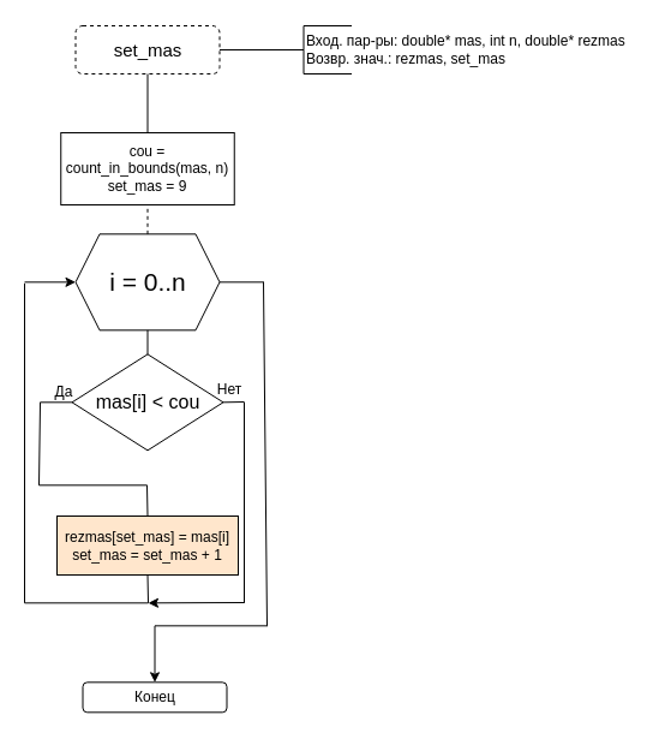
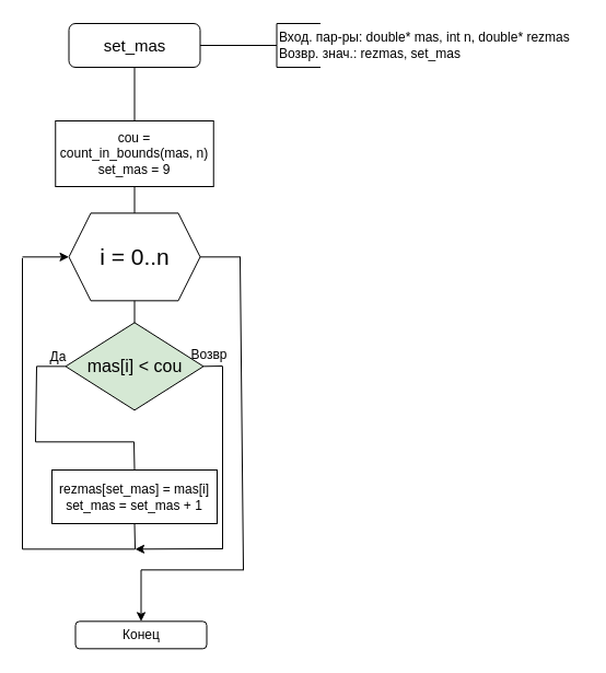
  <mxCell id="0" />
  <mxCell id="1" parent="0" />
- <mxCell id="2" value="&lt;font style=&quot;font-size: 15px;&quot;&gt;set_mas&lt;/font&gt;" style="rounded=1;whiteSpace=wrap;html=1;fontSize=14;glass=0;strokeWidth=1;shadow=0;dashed=1;" vertex="1" parent="1"><mxGeometry x="62.5" y="20.997" width="120" height="40" as="geometry" /></mxCell>
+ <mxCell id="2" value="&lt;font style=&quot;font-size: 15px;&quot;&gt;set_mas&lt;/font&gt;" style="rounded=1;whiteSpace=wrap;html=1;fontSize=14;glass=0;strokeWidth=1;shadow=0;" vertex="1" parent="1"><mxGeometry x="62.5" y="20.997" width="120" height="40" as="geometry" /></mxCell>
  <mxCell id="3" value="Конец" style="rounded=1;whiteSpace=wrap;html=1;fontSize=12;glass=0;strokeWidth=1;shadow=0;" vertex="1" parent="1"><mxGeometry x="68.5" y="567.327" width="120" height="25" as="geometry" /></mxCell>
  <mxCell id="4" value="Вход. пар-ры: double* mas, int n, double* rezmas&lt;br&gt;Возвр. знач.: rezmas, set_mas" style="text;html=1;strokeColor=none;fillColor=none;align=left;verticalAlign=middle;whiteSpace=wrap;rounded=0;" vertex="1" parent="1"><mxGeometry x="252.5" y="26" width="279.5" height="30" as="geometry" /></mxCell>
  <mxCell id="5" value="" style="endArrow=none;html=1;rounded=0;entryX=1;entryY=0.5;entryDx=0;entryDy=0;exitX=0;exitY=0.5;exitDx=0;exitDy=0;" edge="1" parent="1" source="4" target="2"><mxGeometry width="50" height="50" relative="1" as="geometry"><mxPoint x="162.5" y="110.997" as="sourcePoint" /><mxPoint x="212.5" y="60.997" as="targetPoint" /></mxGeometry></mxCell>
  <mxCell id="6" value="" style="endArrow=none;html=1;rounded=0;" edge="1" parent="1"><mxGeometry width="50" height="50" relative="1" as="geometry"><mxPoint x="252.5" y="20.997" as="sourcePoint" /><mxPoint x="252.5" y="40.997" as="targetPoint" /></mxGeometry></mxCell>
  <mxCell id="7" value="" style="endArrow=none;html=1;rounded=0;" edge="1" parent="1"><mxGeometry width="50" height="50" relative="1" as="geometry"><mxPoint x="252.5" y="60.997" as="sourcePoint" /><mxPoint x="252.5" y="40.997" as="targetPoint" /></mxGeometry></mxCell>
  <mxCell id="8" value="" style="endArrow=none;html=1;rounded=0;" edge="1" parent="1"><mxGeometry width="50" height="50" relative="1" as="geometry"><mxPoint x="252.5" y="60.997" as="sourcePoint" /><mxPoint x="292.5" y="60.997" as="targetPoint" /></mxGeometry></mxCell>
  <mxCell id="9" value="" style="endArrow=none;html=1;rounded=0;" edge="1" parent="1"><mxGeometry width="50" height="50" relative="1" as="geometry"><mxPoint x="252.5" y="20.997" as="sourcePoint" /><mxPoint x="292.5" y="20.997" as="targetPoint" /></mxGeometry></mxCell>
  <mxCell id="10" value="" style="endArrow=none;html=1;rounded=0;exitX=0.5;exitY=1;exitDx=0;exitDy=0;entryX=0.5;entryY=0;entryDx=0;entryDy=0;" edge="1" parent="1" source="2"><mxGeometry width="50" height="50" relative="1" as="geometry"><mxPoint x="290.5" y="335.997" as="sourcePoint" /><mxPoint x="122.5" y="110.997" as="targetPoint" /></mxGeometry></mxCell>
  <mxCell id="11" value="&lt;font style=&quot;font-size: 12px;&quot;&gt;cou = count_in_bounds(mas, n)&lt;br&gt;set_mas&amp;nbsp;= 9&lt;br&gt;&lt;/font&gt;" style="rounded=0;whiteSpace=wrap;html=1;" vertex="1" parent="1"><mxGeometry x="50.25" y="110" width="144.5" height="60" as="geometry" /></mxCell>
  <mxCell id="12" value="&lt;font style=&quot;font-size: 21px;&quot;&gt;i = 0..n&lt;/font&gt;" style="shape=hexagon;perimeter=hexagonPerimeter2;whiteSpace=wrap;html=1;fixedSize=1;" vertex="1" parent="1"><mxGeometry x="62.5" y="194.33" width="120" height="80" as="geometry" /></mxCell>
- <mxCell id="13" value="" style="endArrow=none;html=1;rounded=0;exitX=0.5;exitY=0;exitDx=0;exitDy=0;entryX=0.5;entryY=1;entryDx=0;entryDy=0;dashed=1;" edge="1" parent="1" source="12" target="11"><mxGeometry width="50" height="50" relative="1" as="geometry"><mxPoint x="318" y="193.33" as="sourcePoint" /><mxPoint x="368" y="143.33" as="targetPoint" /></mxGeometry></mxCell>
+ <mxCell id="13" value="" style="endArrow=none;html=1;rounded=0;exitX=0.5;exitY=0;exitDx=0;exitDy=0;entryX=0.5;entryY=1;entryDx=0;entryDy=0;" edge="1" parent="1" source="12" target="11"><mxGeometry width="50" height="50" relative="1" as="geometry"><mxPoint x="318" y="193.33" as="sourcePoint" /><mxPoint x="368" y="143.33" as="targetPoint" /></mxGeometry></mxCell>
  <mxCell id="14" value="" style="endArrow=none;html=1;rounded=0;exitX=0.5;exitY=1;exitDx=0;exitDy=0;entryX=0.5;entryY=0;entryDx=0;entryDy=0;" edge="1" parent="1" source="12"><mxGeometry width="50" height="50" relative="1" as="geometry"><mxPoint x="318" y="355.33" as="sourcePoint" /><mxPoint x="122.5" y="298.33" as="targetPoint" /></mxGeometry></mxCell>
  <mxCell id="15" value="" style="endArrow=none;html=1;rounded=0;" edge="1" parent="1"><mxGeometry width="50" height="50" relative="1" as="geometry"><mxPoint x="20" y="501.33" as="sourcePoint" /><mxPoint x="20" y="235.33" as="targetPoint" /></mxGeometry></mxCell>
  <mxCell id="16" value="" style="endArrow=classic;html=1;rounded=0;entryX=0;entryY=0.5;entryDx=0;entryDy=0;" edge="1" parent="1" target="12"><mxGeometry width="50" height="50" relative="1" as="geometry"><mxPoint x="20" y="234.33" as="sourcePoint" /><mxPoint x="75" y="225.33" as="targetPoint" /></mxGeometry></mxCell>
  <mxCell id="17" value="" style="endArrow=none;html=1;rounded=0;exitX=1;exitY=0.5;exitDx=0;exitDy=0;" edge="1" parent="1" source="12"><mxGeometry width="50" height="50" relative="1" as="geometry"><mxPoint x="170" y="323.33" as="sourcePoint" /><mxPoint x="219" y="234.33" as="targetPoint" /></mxGeometry></mxCell>
  <mxCell id="18" value="" style="endArrow=classic;html=1;rounded=0;entryX=0.5;entryY=0;entryDx=0;entryDy=0;" edge="1" parent="1" target="3"><mxGeometry width="50" height="50" relative="1" as="geometry"><mxPoint x="128.5" y="520.33" as="sourcePoint" /><mxPoint x="206.5" y="410.33" as="targetPoint" /></mxGeometry></mxCell>
  <mxCell id="19" value="" style="endArrow=none;html=1;rounded=0;" edge="1" parent="1"><mxGeometry width="50" height="50" relative="1" as="geometry"><mxPoint x="128.5" y="520.33" as="sourcePoint" /><mxPoint x="222.5" y="520.33" as="targetPoint" /></mxGeometry></mxCell>
  <mxCell id="20" value="" style="endArrow=none;html=1;rounded=0;" edge="1" parent="1"><mxGeometry width="50" height="50" relative="1" as="geometry"><mxPoint x="222" y="520.33" as="sourcePoint" /><mxPoint x="219" y="234" as="targetPoint" /></mxGeometry></mxCell>
- <mxCell id="21" value="&lt;font style=&quot;font-size: 16px;&quot;&gt;mas[i] &amp;lt; cou&lt;/font&gt;" style="rhombus;whiteSpace=wrap;html=1;" vertex="1" parent="1"><mxGeometry x="59.5" y="294.33" width="126" height="80" as="geometry" /></mxCell>
- <mxCell id="22" value="&lt;div&gt;rezmas[set_mas] = mas[i]&lt;/div&gt;&lt;div&gt;set_mas = set_mas + 1&lt;/div&gt;" style="rounded=0;whiteSpace=wrap;html=1;fillColor=#ffe6cc;" vertex="1" parent="1"><mxGeometry x="47" y="429" width="151" height="49" as="geometry" /></mxCell>
+ <mxCell id="21" value="&lt;font style=&quot;font-size: 16px;&quot;&gt;mas[i] &amp;lt; cou&lt;/font&gt;" style="rhombus;whiteSpace=wrap;html=1;fillColor=#d5e8d4;" vertex="1" parent="1"><mxGeometry x="59.5" y="294.33" width="126" height="80" as="geometry" /></mxCell>
+ <mxCell id="22" value="&lt;div&gt;rezmas[set_mas] = mas[i]&lt;/div&gt;&lt;div&gt;set_mas = set_mas + 1&lt;/div&gt;" style="rounded=0;whiteSpace=wrap;html=1;" vertex="1" parent="1"><mxGeometry x="47" y="429" width="151" height="49" as="geometry" /></mxCell>
  <mxCell id="23" value="" style="endArrow=none;html=1;rounded=0;entryX=0;entryY=0.5;entryDx=0;entryDy=0;" edge="1" parent="1" target="21"><mxGeometry width="50" height="50" relative="1" as="geometry"><mxPoint x="33" y="334.33" as="sourcePoint" /><mxPoint x="167" y="371.33" as="targetPoint" /></mxGeometry></mxCell>
  <mxCell id="24" value="" style="endArrow=none;html=1;rounded=0;" edge="1" parent="1"><mxGeometry width="50" height="50" relative="1" as="geometry"><mxPoint x="33" y="334.33" as="sourcePoint" /><mxPoint x="32" y="403.33" as="targetPoint" /></mxGeometry></mxCell>
  <mxCell id="25" value="" style="endArrow=none;html=1;rounded=0;" edge="1" parent="1"><mxGeometry width="50" height="50" relative="1" as="geometry"><mxPoint x="32" y="403.33" as="sourcePoint" /><mxPoint x="122" y="403.33" as="targetPoint" /></mxGeometry></mxCell>
  <mxCell id="26" value="" style="endArrow=none;html=1;rounded=0;exitX=0.5;exitY=0;exitDx=0;exitDy=0;" edge="1" parent="1" source="22"><mxGeometry width="50" height="50" relative="1" as="geometry"><mxPoint x="63" y="448.33" as="sourcePoint" /><mxPoint x="122" y="403.33" as="targetPoint" /></mxGeometry></mxCell>
  <mxCell id="27" value="Да" style="text;html=1;strokeColor=none;fillColor=none;align=center;verticalAlign=middle;whiteSpace=wrap;rounded=0;" vertex="1" parent="1"><mxGeometry x="23" y="311.33" width="60" height="30" as="geometry" /></mxCell>
  <mxCell id="28" value="" style="endArrow=none;html=1;rounded=0;exitX=0.5;exitY=1;exitDx=0;exitDy=0;" edge="1" parent="1" source="22"><mxGeometry width="50" height="50" relative="1" as="geometry"><mxPoint x="99" y="422.33" as="sourcePoint" /><mxPoint x="123" y="501.33" as="targetPoint" /></mxGeometry></mxCell>
  <mxCell id="29" value="" style="endArrow=none;html=1;rounded=0;" edge="1" parent="1"><mxGeometry width="50" height="50" relative="1" as="geometry"><mxPoint x="123" y="501.33" as="sourcePoint" /><mxPoint x="20" y="501.33" as="targetPoint" /></mxGeometry></mxCell>
  <mxCell id="30" value="" style="endArrow=none;html=1;rounded=0;exitX=1;exitY=0.5;exitDx=0;exitDy=0;" edge="1" parent="1"><mxGeometry width="50" height="50" relative="1" as="geometry"><mxPoint x="203" y="334.33" as="sourcePoint" /><mxPoint x="203" y="501.33" as="targetPoint" /></mxGeometry></mxCell>
  <mxCell id="31" value="" style="endArrow=classic;html=1;rounded=0;" edge="1" parent="1"><mxGeometry width="50" height="50" relative="1" as="geometry"><mxPoint x="203" y="501" as="sourcePoint" /><mxPoint x="123" y="501.33" as="targetPoint" /></mxGeometry></mxCell>
  <mxCell id="32" value="" style="endArrow=none;html=1;rounded=0;exitX=1;exitY=0.5;exitDx=0;exitDy=0;" edge="1" parent="1" source="21"><mxGeometry width="50" height="50" relative="1" as="geometry"><mxPoint x="187" y="330" as="sourcePoint" /><mxPoint x="203" y="334" as="targetPoint" /></mxGeometry></mxCell>
- <mxCell id="33" value="Нет" style="text;html=1;strokeColor=none;fillColor=none;align=center;verticalAlign=middle;whiteSpace=wrap;rounded=0;" vertex="1" parent="1"><mxGeometry x="161" y="309" width="60" height="30" as="geometry" /></mxCell>
+ <mxCell id="33" value="Возвр" style="text;html=1;strokeColor=none;fillColor=none;align=center;verticalAlign=middle;whiteSpace=wrap;rounded=0;" vertex="1" parent="1"><mxGeometry x="161" y="309" width="60" height="30" as="geometry" /></mxCell>
